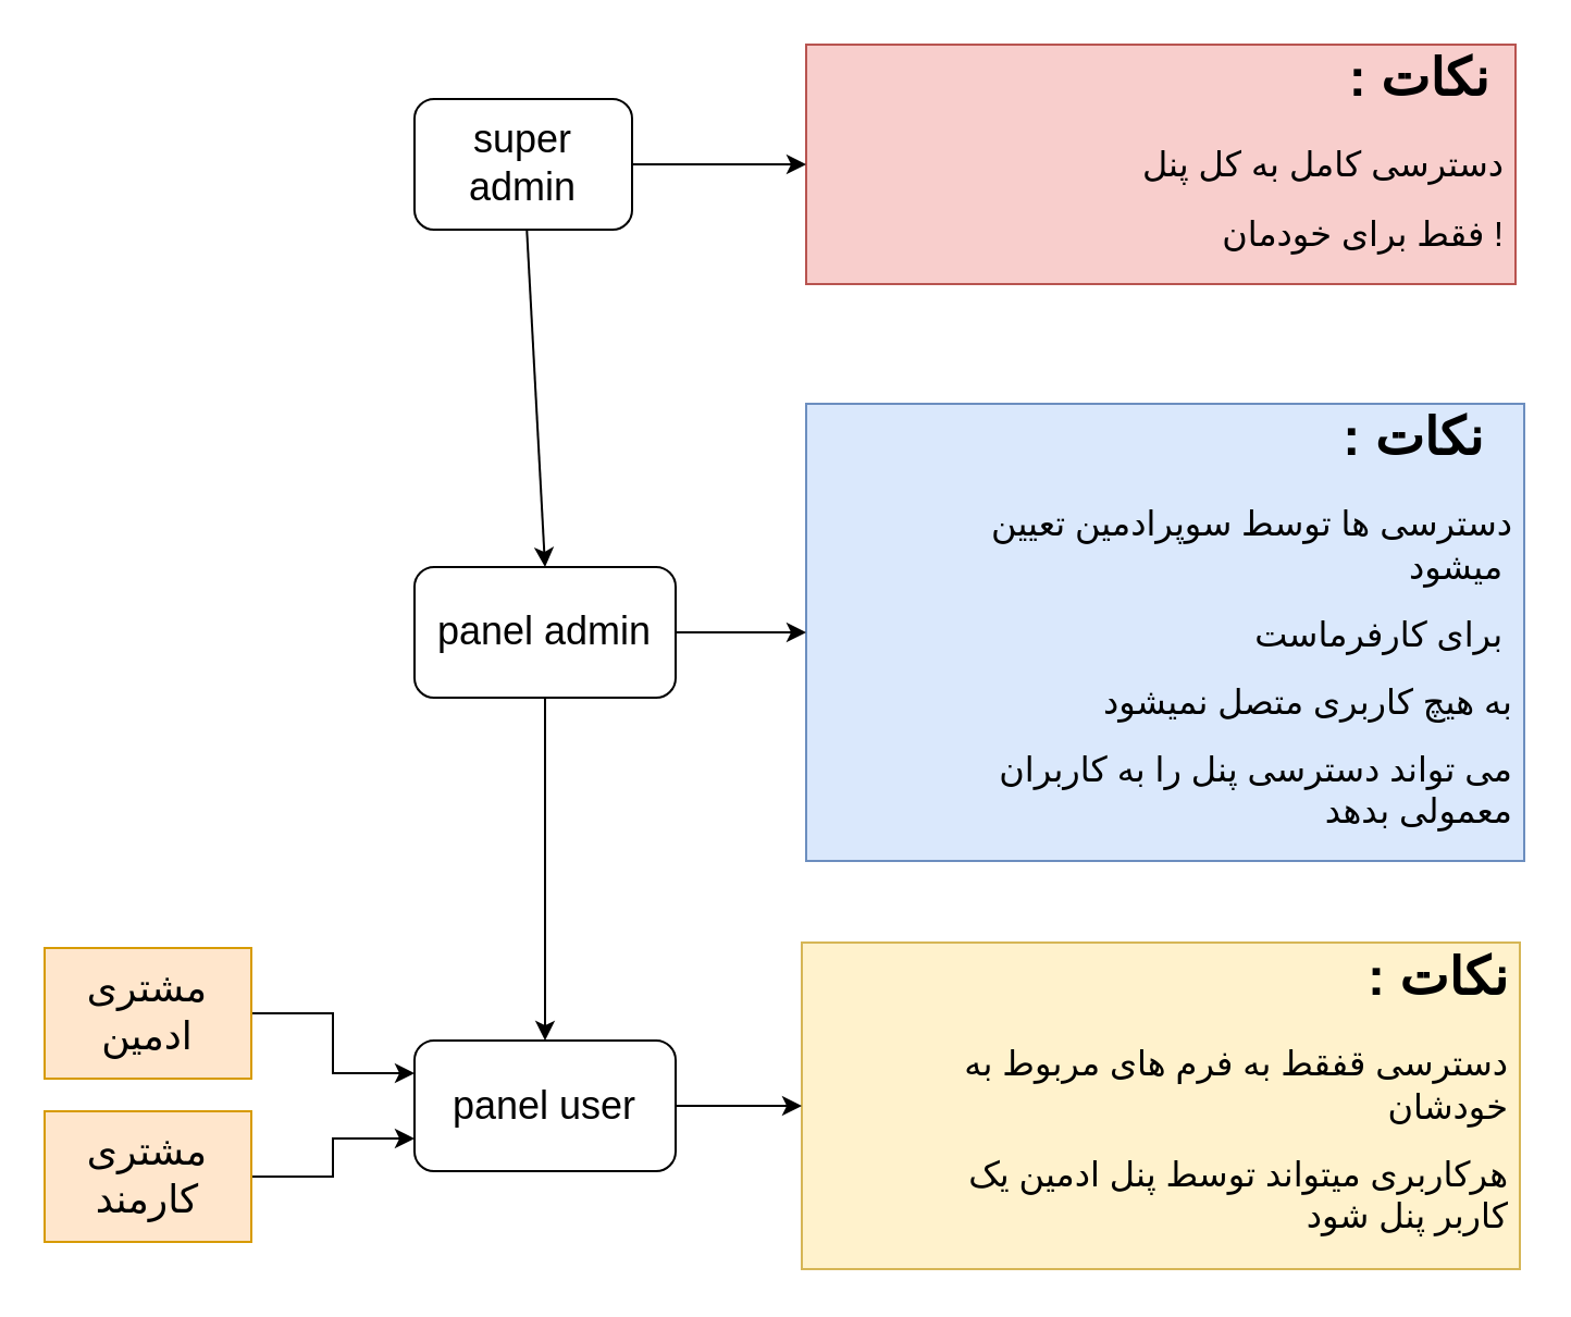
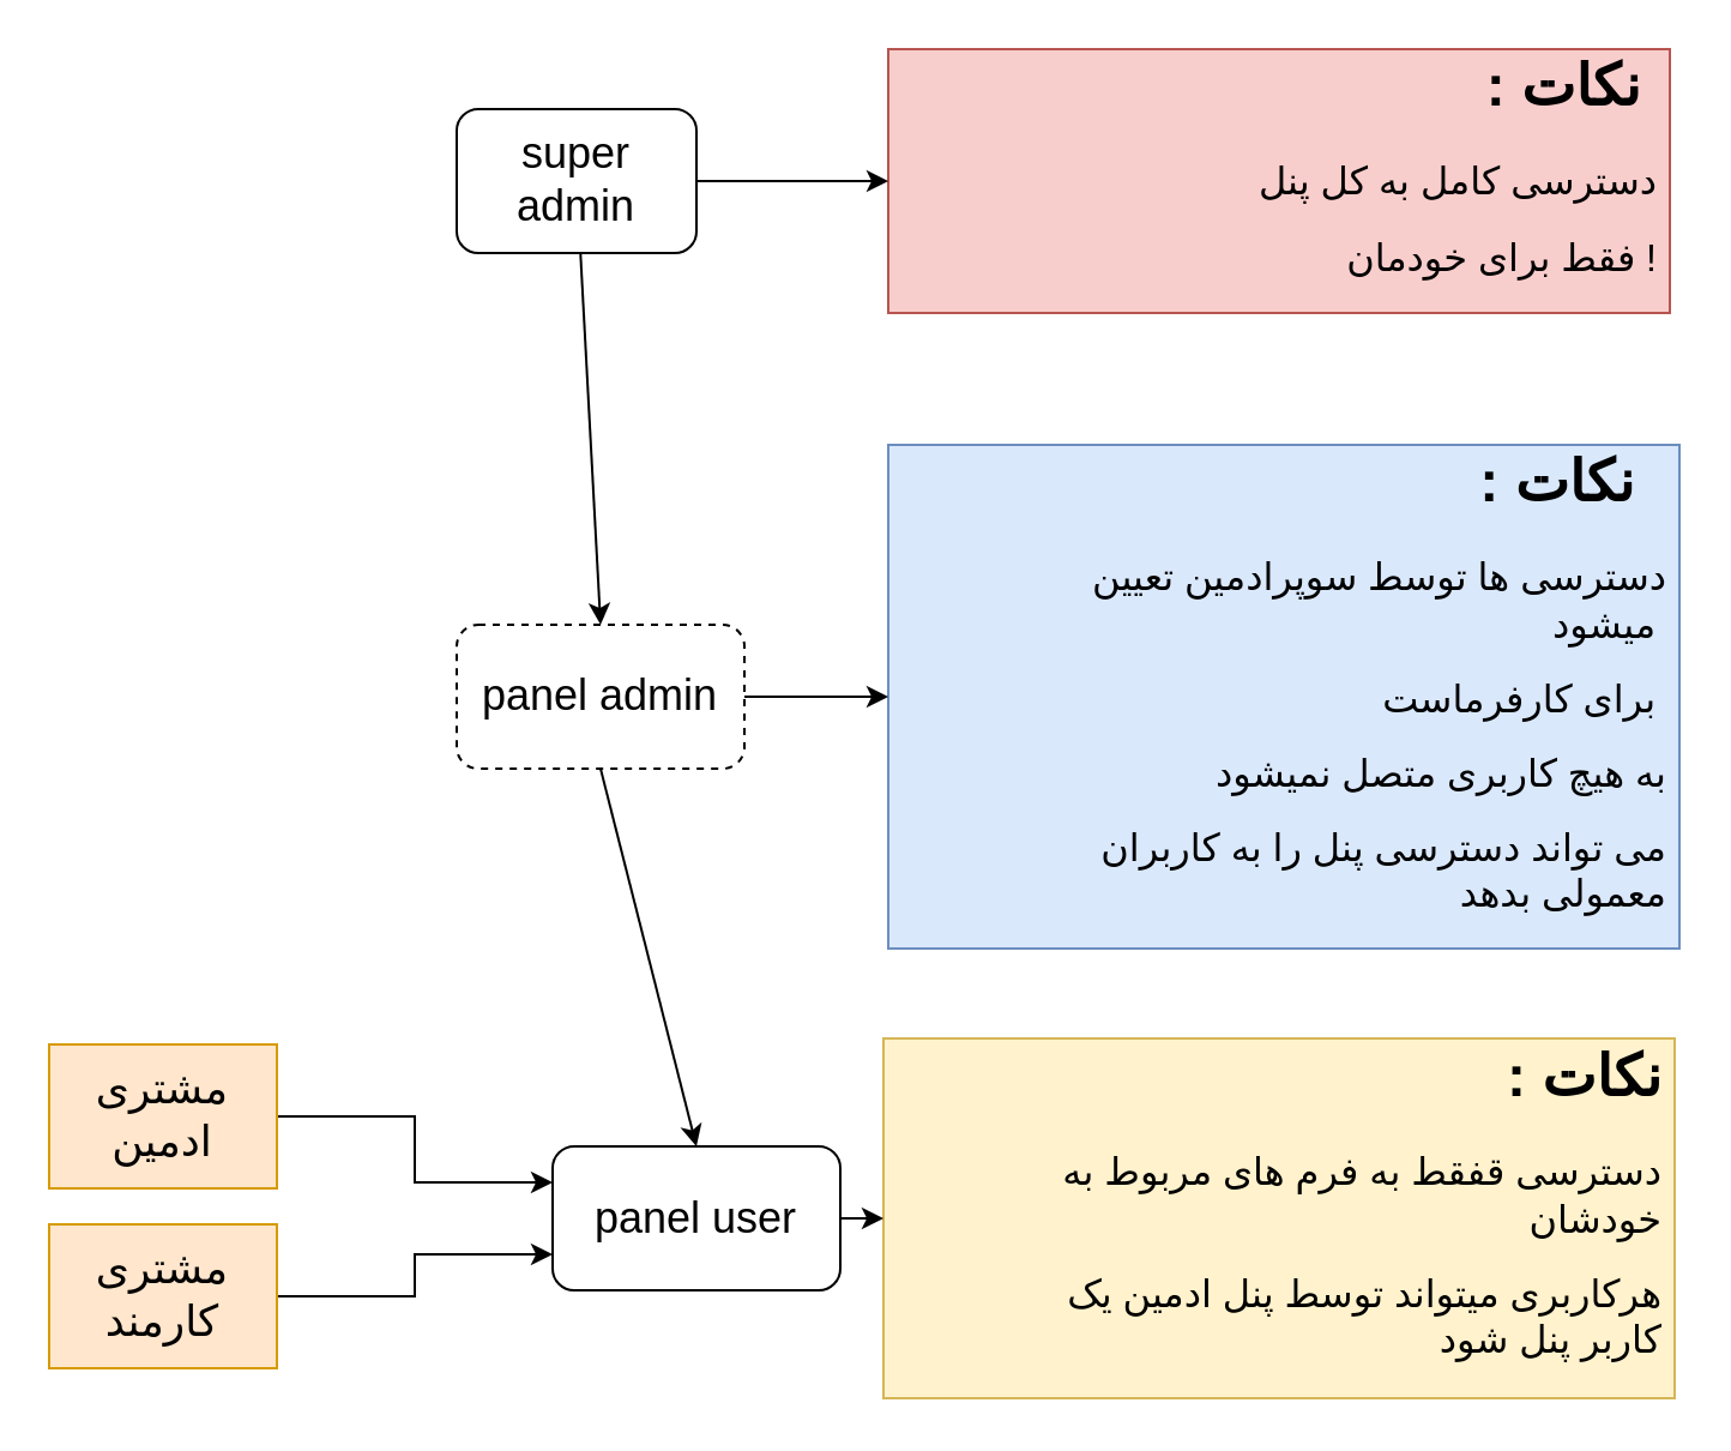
  <mxCell id="0" />
  <mxCell id="1" parent="0" />
  <mxCell id="2" value="&lt;font style=&quot;font-size: 18px&quot;&gt;super admin&lt;/font&gt;" style="rounded=1;whiteSpace=wrap;html=1;" vertex="1" parent="1"><mxGeometry x="190" y="45" width="100" height="60" as="geometry" /></mxCell>
  <mxCell id="3" value="" style="endArrow=classic;html=1;entryX=0.5;entryY=0;entryDx=0;entryDy=0;" edge="1" parent="1" source="2" target="4"><mxGeometry width="50" height="50" relative="1" as="geometry"><mxPoint x="110" y="365" as="sourcePoint" /><mxPoint x="120" y="335" as="targetPoint" /></mxGeometry></mxCell>
- <mxCell id="4" value="&lt;font style=&quot;font-size: 18px&quot;&gt;panel admin&lt;/font&gt;" style="rounded=1;whiteSpace=wrap;html=1;" vertex="1" parent="1"><mxGeometry x="190" y="260" width="120" height="60" as="geometry" /></mxCell>
- <mxCell id="5" value="&lt;span style=&quot;font-size: 18px&quot;&gt;panel user&lt;/span&gt;" style="rounded=1;whiteSpace=wrap;html=1;" vertex="1" parent="1"><mxGeometry x="190" y="477.5" width="120" height="60" as="geometry" /></mxCell>
+ <mxCell id="4" value="&lt;font style=&quot;font-size: 18px&quot;&gt;panel admin&lt;/font&gt;" style="rounded=1;whiteSpace=wrap;html=1;dashed=1;" vertex="1" parent="1"><mxGeometry x="190" y="260" width="120" height="60" as="geometry" /></mxCell>
+ <mxCell id="5" value="&lt;span style=&quot;font-size: 18px&quot;&gt;panel user&lt;/span&gt;" style="rounded=1;whiteSpace=wrap;html=1;" vertex="1" parent="1"><mxGeometry x="230" y="477.5" width="120" height="60" as="geometry" /></mxCell>
  <mxCell id="6" value="" style="endArrow=classic;html=1;exitX=0.5;exitY=1;exitDx=0;exitDy=0;entryX=0.5;entryY=0;entryDx=0;entryDy=0;" edge="1" parent="1" source="4" target="5"><mxGeometry width="50" height="50" relative="1" as="geometry"><mxPoint x="300" y="485" as="sourcePoint" /><mxPoint x="110" y="495" as="targetPoint" /></mxGeometry></mxCell>
  <mxCell id="7" value="&lt;blockquote style=&quot;margin: 0 0 0 40px ; border: none ; padding: 0px&quot;&gt;&lt;h1&gt;&lt;font style=&quot;font-size: 24px&quot;&gt;&amp;nbsp;:&amp;nbsp;&lt;/font&gt;نکات&amp;nbsp;&lt;/h1&gt;&lt;p&gt;&lt;font size=&quot;3&quot;&gt;دسترسی کامل به کل پنل&lt;/font&gt;&lt;/p&gt;&lt;p&gt;&lt;font size=&quot;3&quot;&gt;فقط برای خودمان !&lt;/font&gt;&lt;/p&gt;&lt;/blockquote&gt;" style="text;html=1;strokeColor=#b85450;fillColor=#f8cecc;spacing=5;spacingTop=-20;whiteSpace=wrap;overflow=hidden;rounded=0;align=right;verticalAlign=middle;labelPosition=center;verticalLabelPosition=middle;labelBorderColor=none;" vertex="1" parent="1"><mxGeometry x="370" y="20" width="326" height="110" as="geometry" /></mxCell>
  <mxCell id="8" value="&lt;blockquote style=&quot;margin: 0 0 0 40px ; border: none ; padding: 0px&quot;&gt;&lt;h1&gt;&lt;font style=&quot;font-size: 24px&quot;&gt;&amp;nbsp;: نکات&amp;nbsp;&amp;nbsp;&lt;/font&gt;&lt;/h1&gt;&lt;p&gt;&lt;font size=&quot;3&quot;&gt;دسترسی ها توسط سوپرادمین تعیین میشود&amp;nbsp;&lt;/font&gt;&lt;/p&gt;&lt;p&gt;&lt;font size=&quot;3&quot;&gt;برای کارفرماست&amp;nbsp;&lt;/font&gt;&lt;/p&gt;&lt;p&gt;&lt;font size=&quot;3&quot;&gt;به هیچ کاربری متصل نمیشود&lt;/font&gt;&lt;/p&gt;&lt;p&gt;&lt;span style=&quot;font-size: medium&quot;&gt;می تواند دسترسی پنل را به کاربران معمولی بدهد&lt;/span&gt;&lt;br&gt;&lt;/p&gt;&lt;p&gt;&lt;span style=&quot;font-size: medium&quot;&gt;محدودیتی در مشاهده فرم ها ندارند&lt;/span&gt;&lt;/p&gt;&lt;/blockquote&gt;" style="text;html=1;strokeColor=#6c8ebf;fillColor=#dae8fc;spacing=5;spacingTop=-20;whiteSpace=wrap;overflow=hidden;rounded=0;align=right;verticalAlign=middle;labelPosition=center;verticalLabelPosition=middle;labelBorderColor=none;" vertex="1" parent="1"><mxGeometry x="370" y="185" width="330" height="210" as="geometry" /></mxCell>
  <mxCell id="9" value="" style="endArrow=classic;html=1;exitX=1;exitY=0.5;exitDx=0;exitDy=0;entryX=0;entryY=0.5;entryDx=0;entryDy=0;" edge="1" parent="1" source="2" target="7"><mxGeometry width="50" height="50" relative="1" as="geometry"><mxPoint x="350" y="275" as="sourcePoint" /><mxPoint x="400" y="225" as="targetPoint" /></mxGeometry></mxCell>
  <mxCell id="10" value="" style="endArrow=classic;html=1;exitX=1;exitY=0.5;exitDx=0;exitDy=0;entryX=0;entryY=0.5;entryDx=0;entryDy=0;" edge="1" parent="1" source="4" target="8"><mxGeometry width="50" height="50" relative="1" as="geometry"><mxPoint x="170" y="380" as="sourcePoint" /><mxPoint x="380" y="380" as="targetPoint" /></mxGeometry></mxCell>
  <mxCell id="11" value="&lt;blockquote style=&quot;margin: 0 0 0 40px ; border: none ; padding: 0px&quot;&gt;&lt;h1&gt;&lt;font style=&quot;font-size: 24px&quot;&gt;&amp;nbsp;: نکات&lt;/font&gt;&lt;/h1&gt;&lt;p&gt;&lt;font size=&quot;3&quot;&gt;دسترسی قفقط به فرم های مربوط به خودشان&lt;/font&gt;&lt;/p&gt;&lt;p&gt;&lt;font size=&quot;3&quot;&gt;هرکاربری میتواند توسط پنل ادمین یک کاربر پنل شود&lt;/font&gt;&lt;/p&gt;&lt;p&gt;&lt;font size=&quot;3&quot;&gt;به عنوان مشتری شناخته می شود&amp;nbsp;&lt;/font&gt;&lt;/p&gt;&lt;/blockquote&gt;" style="text;html=1;strokeColor=#d6b656;fillColor=#fff2cc;spacing=5;spacingTop=-20;whiteSpace=wrap;overflow=hidden;rounded=0;align=right;verticalAlign=middle;labelPosition=center;verticalLabelPosition=middle;labelBorderColor=none;" vertex="1" parent="1"><mxGeometry x="368" y="432.5" width="330" height="150" as="geometry" /></mxCell>
  <mxCell id="12" value="" style="endArrow=classic;html=1;exitX=1;exitY=0.5;exitDx=0;exitDy=0;entryX=0;entryY=0.5;entryDx=0;entryDy=0;" edge="1" parent="1" source="5" target="11"><mxGeometry width="50" height="50" relative="1" as="geometry"><mxPoint x="350" y="255" as="sourcePoint" /><mxPoint x="400" y="205" as="targetPoint" /></mxGeometry></mxCell>
  <mxCell id="13" style="edgeStyle=orthogonalEdgeStyle;rounded=0;orthogonalLoop=1;jettySize=auto;html=1;exitX=1;exitY=0.5;exitDx=0;exitDy=0;entryX=0;entryY=0.25;entryDx=0;entryDy=0;" edge="1" parent="1" source="14" target="5"><mxGeometry relative="1" as="geometry" /></mxCell>
  <mxCell id="14" value="&lt;span style=&quot;font-size: 18px&quot;&gt;مشتری ادمین&lt;/span&gt;" style="rounded=0;whiteSpace=wrap;html=1;strokeColor=#d79b00;align=center;verticalAlign=middle;fillColor=#ffe6cc;" vertex="1" parent="1"><mxGeometry x="20" y="435" width="95" height="60" as="geometry" /></mxCell>
  <mxCell id="15" style="edgeStyle=orthogonalEdgeStyle;rounded=0;orthogonalLoop=1;jettySize=auto;html=1;exitX=1;exitY=0.5;exitDx=0;exitDy=0;entryX=0;entryY=0.75;entryDx=0;entryDy=0;" edge="1" parent="1" source="16" target="5"><mxGeometry relative="1" as="geometry" /></mxCell>
  <mxCell id="16" value="&lt;span style=&quot;font-size: 18px&quot;&gt;مشتری کارمند&lt;/span&gt;" style="rounded=0;whiteSpace=wrap;html=1;strokeColor=#d79b00;align=center;verticalAlign=middle;fillColor=#ffe6cc;" vertex="1" parent="1"><mxGeometry x="20" y="510" width="95" height="60" as="geometry" /></mxCell>
